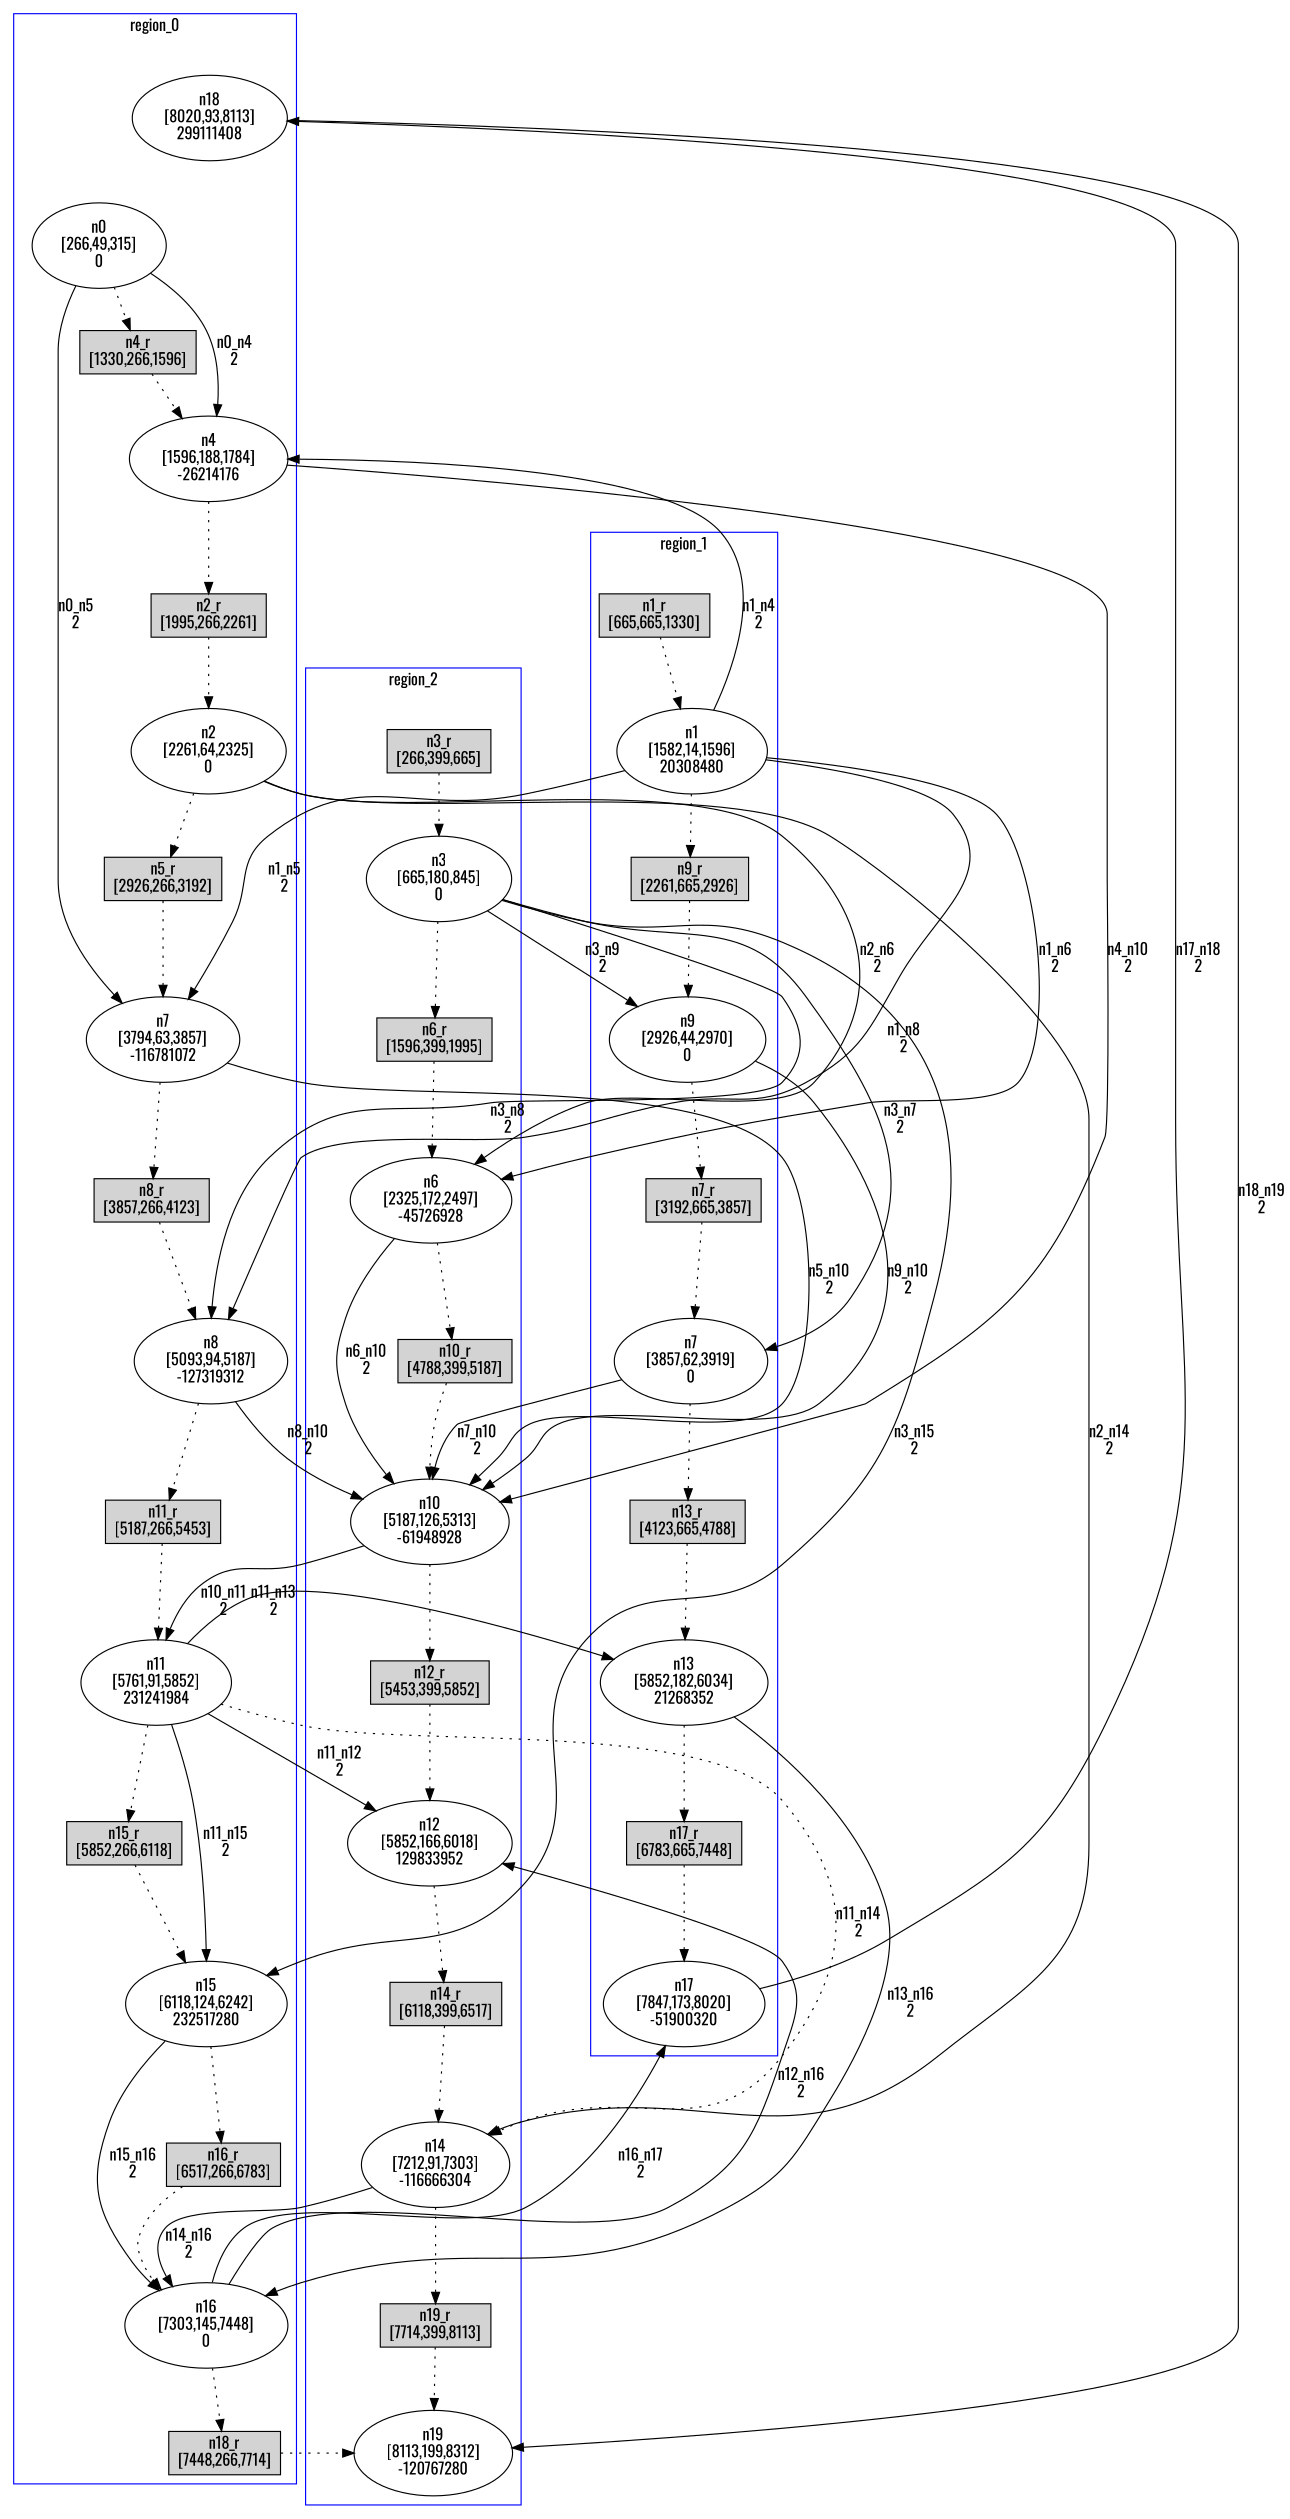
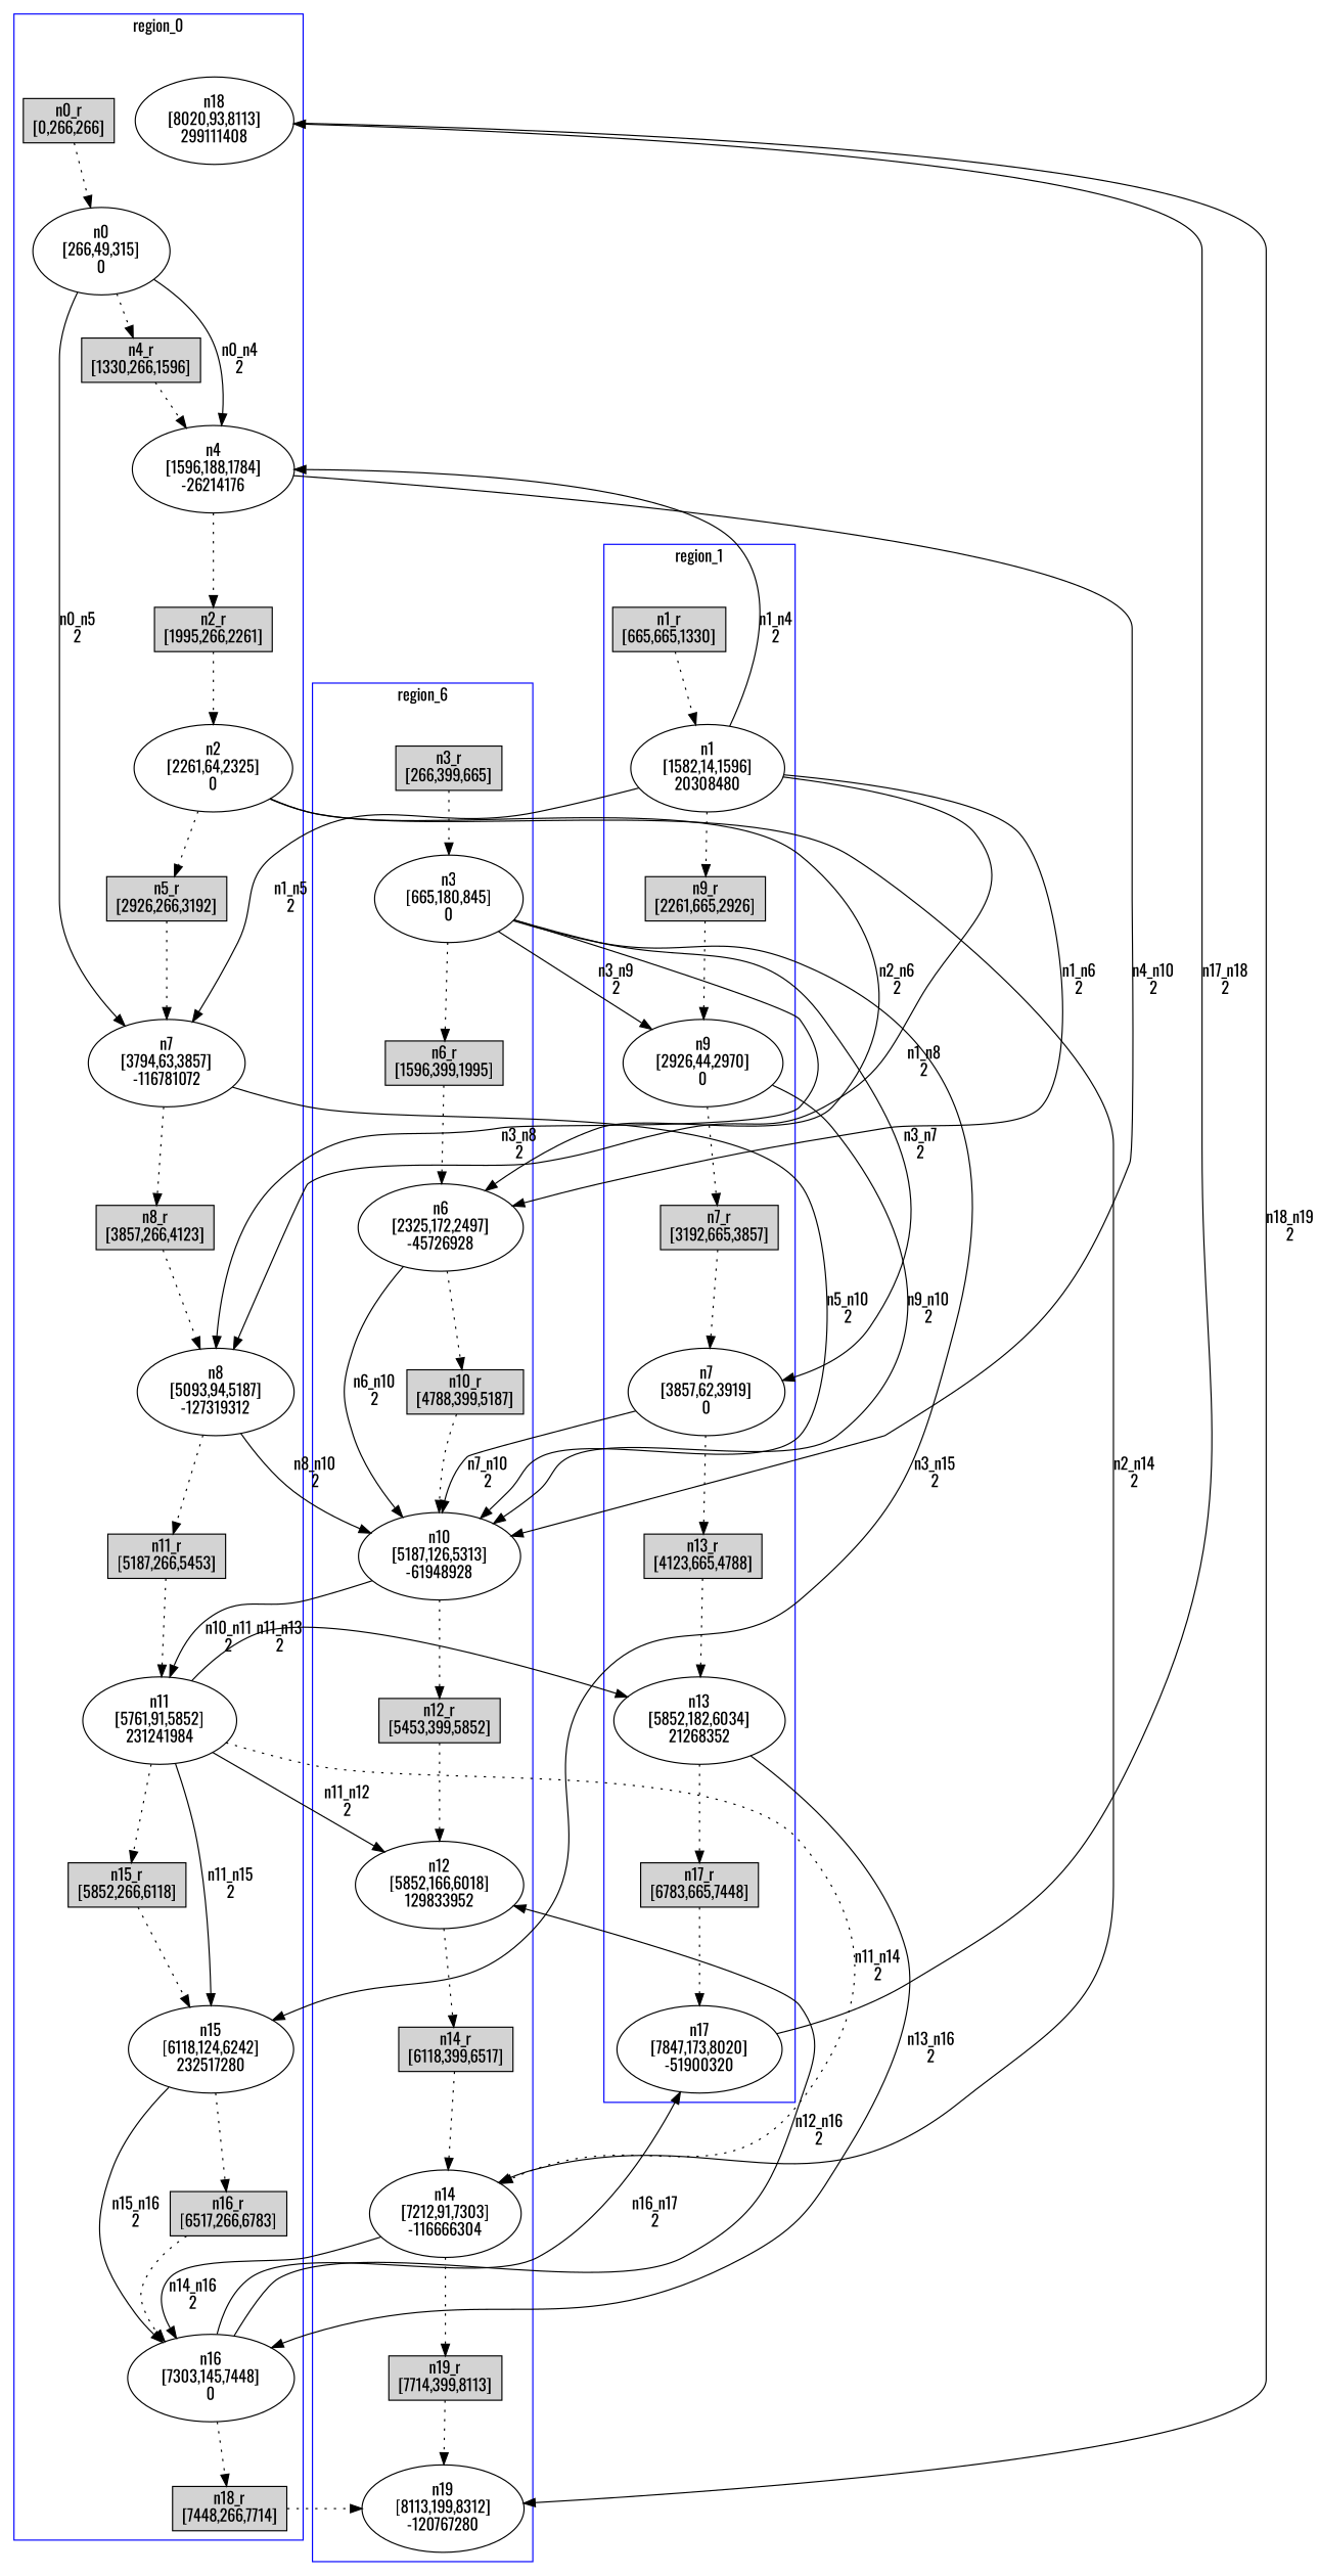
  digraph {
    fontname=Oswald
    node [fontname=Oswald]
    edge [fontname=Oswald style=dotted]
+   n1 [label="n0_r\n[0,266,266]" shape=box style=filled]
    n2 [label="n0\n[266,49,315]\n0"]
    n3 [label="n4_r\n[1330,266,1596]" shape=box style=filled]
    n4 [label="n4\n[1596,188,1784]\n-26214176"]
    n5 [label="n2_r\n[1995,266,2261]" shape=box style=filled]
    n6 [label="n2\n[2261,64,2325]\n0"]
    n7 [label="n5_r\n[2926,266,3192]" shape=box style=filled]
    n8 [label="n7\n[3794,63,3857]\n-116781072"]
    n9 [label="n8_r\n[3857,266,4123]" shape=box style=filled]
    n10 [label="n8\n[5093,94,5187]\n-127319312"]
    n11 [label="n11_r\n[5187,266,5453]" shape=box style=filled]
    n12 [label="n11\n[5761,91,5852]\n231241984"]
    n13 [label="n15_r\n[5852,266,6118]" shape=box style=filled]
    n14 [label="n15\n[6118,124,6242]\n232517280"]
    n15 [label="n16_r\n[6517,266,6783]" shape=box style=filled]
    n16 [label="n16\n[7303,145,7448]\n0"]
    n17 [label="n18_r\n[7448,266,7714]" shape=box style=filled]
    n18 [label="n18\n[8020,93,8113]\n299111408"]
    n19 [label="n1_r\n[665,665,1330]" shape=box style=filled]
    n20 [label="n1\n[1582,14,1596]\n20308480"]
    n21 [label="n9_r\n[2261,665,2926]" shape=box style=filled]
    n22 [label="n9\n[2926,44,2970]\n0"]
    n23 [label="n7_r\n[3192,665,3857]" shape=box style=filled]
    n24 [label="n7\n[3857,62,3919]\n0"]
    n25 [label="n13_r\n[4123,665,4788]" shape=box style=filled]
    n26 [label="n13\n[5852,182,6034]\n21268352"]
    n27 [label="n17_r\n[6783,665,7448]" shape=box style=filled]
    n28 [label="n17\n[7847,173,8020]\n-51900320"]
    n29 [label="n3_r\n[266,399,665]" shape=box style=filled]
    n30 [label="n3\n[665,180,845]\n0"]
    n31 [label="n6_r\n[1596,399,1995]" shape=box style=filled]
    n32 [label="n6\n[2325,172,2497]\n-45726928"]
    n33 [label="n10_r\n[4788,399,5187]" shape=box style=filled]
    n34 [label="n10\n[5187,126,5313]\n-61948928"]
    n35 [label="n12_r\n[5453,399,5852]" shape=box style=filled]
    n36 [label="n12\n[5852,166,6018]\n129833952"]
    n37 [label="n14_r\n[6118,399,6517]" shape=box style=filled]
    n38 [label="n14\n[7212,91,7303]\n-116666304"]
    n39 [label="n19_r\n[7714,399,8113]" shape=box style=filled]
    n40 [label="n19\n[8113,199,8312]\n-120767280"]
    subgraph cluster_1 {
      color=blue
      label=region_0
      stytle=filled
+     n1
      n2
      n3
      n4
      n5
      n6
      n7
      n8
      n9
      n10
      n11
      n12
      n13
      n14
      n15
      n16
      n17
      n18
    }
    subgraph cluster_2 {
      color=blue
      label=region_1
      stytle=filled
      n19
      n20
      n21
      n22
      n23
      n24
      n25
      n26
      n27
      n28
    }
    subgraph cluster_3 {
      color=blue
-     label=region_2
+     label=region_6
      stytle=filled
      n29
      n30
      n31
      n32
      n33
      n34
      n35
      n36
      n37
      n38
      n39
      n40
    }
+   n1 -> n2
    n2 -> n3
    n2 -> n4 [label="n0_n4\n2" style=""]
    n2 -> n8 [label="n0_n5\n2" style=""]
    n3 -> n4
    n4 -> n5
    n4 -> n34 [label="n4_n10\n2" style=""]
    n5 -> n6
    n6 -> n7
    n6 -> n32 [label="n2_n6\n2" style=""]
    n6 -> n38 [label="n2_n14\n2" style=""]
    n7 -> n8
    n8 -> n9
    n8 -> n34 [label="n5_n10\n2" style=""]
    n9 -> n10
    n10 -> n11
    n10 -> n34 [label="n8_n10\n2" style=""]
    n11 -> n12
    n12 -> n13
    n12 -> n14 [label="n11_n15\n2" style=""]
    n12 -> n26 [label="n11_n13\n2" style=""]
    n12 -> n36 [label="n11_n12\n2" style=""]
    n12 -> n38 [label="n11_n14\n2"]
    n13 -> n14
    n14 -> n15
    n14 -> n16 [label="n15_n16\n2" style=""]
    n15 -> n16
    n16 -> n17
    n16 -> n28 [label="n16_n17\n2" style=""]
    n16 -> n36 [label="n12_n16\n2" style=""]
    n17 -> n40
    n18 -> n40 [label="n18_n19\n2" style=""]
    n19 -> n20
    n20 -> n4 [label="n1_n4\n2" style=""]
    n20 -> n8 [label="n1_n5\n2" style=""]
    n20 -> n10 [label="n1_n8\n2" style=""]
    n20 -> n21
    n20 -> n32 [label="n1_n6\n2" style=""]
    n21 -> n22
    n22 -> n23
    n22 -> n34 [label="n9_n10\n2" style=""]
    n23 -> n24
    n24 -> n25
    n24 -> n34 [label="n7_n10\n2" style=""]
    n25 -> n26
    n26 -> n16 [label="n13_n16\n2" style=""]
    n26 -> n27
    n27 -> n28
    n28 -> n18 [label="n17_n18\n2" style=""]
    n29 -> n30
    n30 -> n10 [label="n3_n8\n2" style=""]
    n30 -> n14 [label="n3_n15\n2" style=""]
    n30 -> n22 [label="n3_n9\n2" style=""]
    n30 -> n24 [label="n3_n7\n2" style=""]
    n30 -> n31
    n31 -> n32
    n32 -> n33
    n32 -> n34 [label="n6_n10\n2" style=""]
    n33 -> n34
    n34 -> n12 [label="n10_n11\n2" style=""]
    n34 -> n35
    n35 -> n36
    n36 -> n37
    n37 -> n38
    n38 -> n16 [label="n14_n16\n2" style=""]
    n38 -> n39
    n39 -> n40
  }
